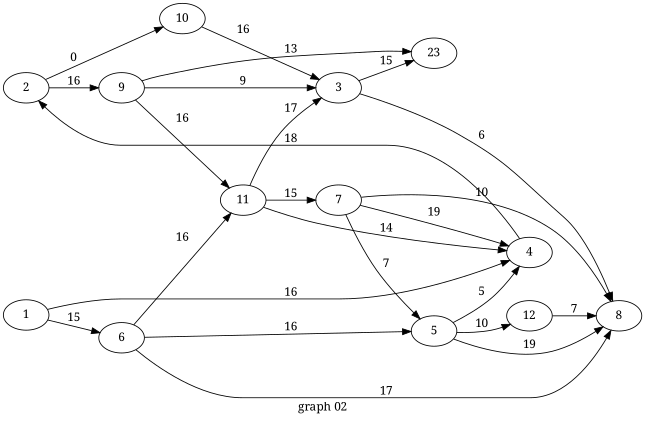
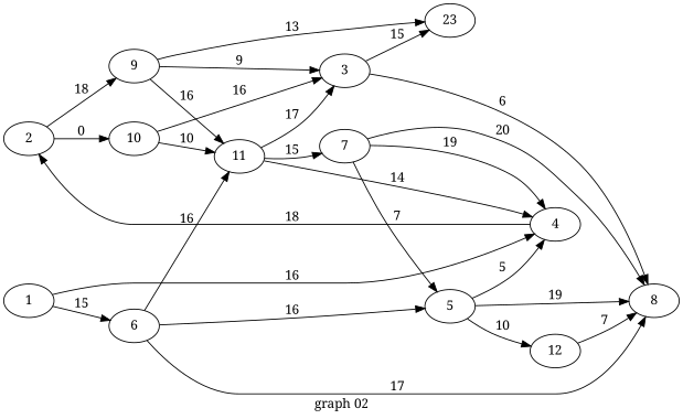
  digraph {
    fontname="Noto Serif"
    label="graph 02"
    rankdir=LR
    node [fontname="Noto Serif"]
    edge [fontname="Noto Serif"]
    2
    9
    10
    3
    11
    n6 [label=23]
    8
    4
    7
    12
    5
    6
    1
-   2 -> 9 [label=" 16 "]
+   2 -> 9 [label=" 18 "]
    2 -> 10 [label=" 0 "]
    9 -> 3 [label=" 9 "]
    9 -> 11 [label=" 16 "]
    9 -> n6 [label=" 13 "]
    10 -> 3 [label=" 16 "]
+   10 -> 11 [label=" 10 "]
    3 -> n6 [label=" 15 "]
    3 -> 8 [label=" 6 "]
    11 -> 3 [label=" 17 "]
    11 -> 4 [label=" 14 "]
    11 -> 7 [label=" 15 "]
    4 -> 2 [label=" 18 "]
-   7 -> 8 [label=" 10 "]
+   7 -> 8 [label=" 20 "]
    7 -> 4 [label=" 19 "]
    7 -> 5 [label=" 7 "]
    12 -> 8 [label=" 7 "]
    5 -> 8 [label=" 19 "]
    5 -> 4 [label=" 5 "]
    5 -> 12 [label=" 10 "]
    6 -> 11 [label=" 16 "]
    6 -> 8 [label=" 17 "]
    6 -> 5 [label=" 16 "]
    1 -> 4 [label=" 16 "]
    1 -> 6 [label=" 15 "]
  }
